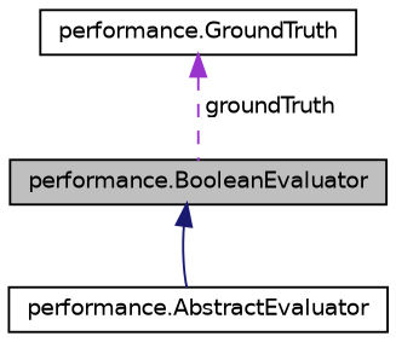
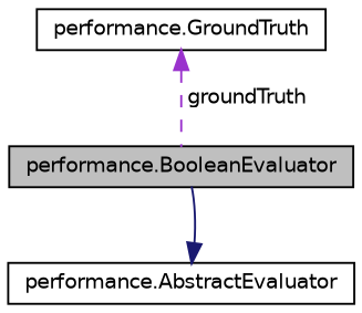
  digraph {
    node [color=black fillcolor=white fontname=Helvetica fontsize=10 shape=record style=filled]
    edge [dir=back fontname=Helvetica fontsize=10 labelfontname=Helvetica labelfontsize=10]
    n1 [fillcolor=grey75 fontcolor=black height=0.2 label="performance.BooleanEvaluator" width=0.4]
    n2 [height=0.2 label="performance.AbstractEvaluator" width=0.4]
    n3 [height=0.2 label="performance.GroundTruth" width=0.4]
-   n1 -> n2 [color=midnightblue style=solid]
+   n2 -> n1 [color=midnightblue style=solid]
    n3 -> n1 [color=darkorchid3 label=" groundTruth" style=dashed]
  }
